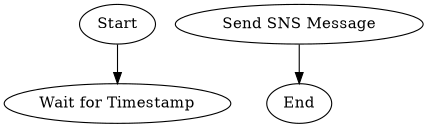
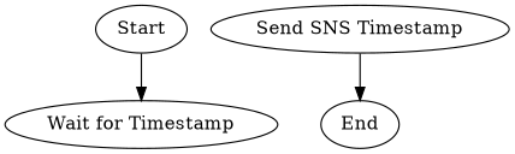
  digraph {
    Start
    "Wait for Timestamp"
-   "Send SNS Message"
+   "Send SNS Message" [label="Send SNS Timestamp"]
    End
    Start -> "Wait for Timestamp"
    "Send SNS Message" -> End
  }
